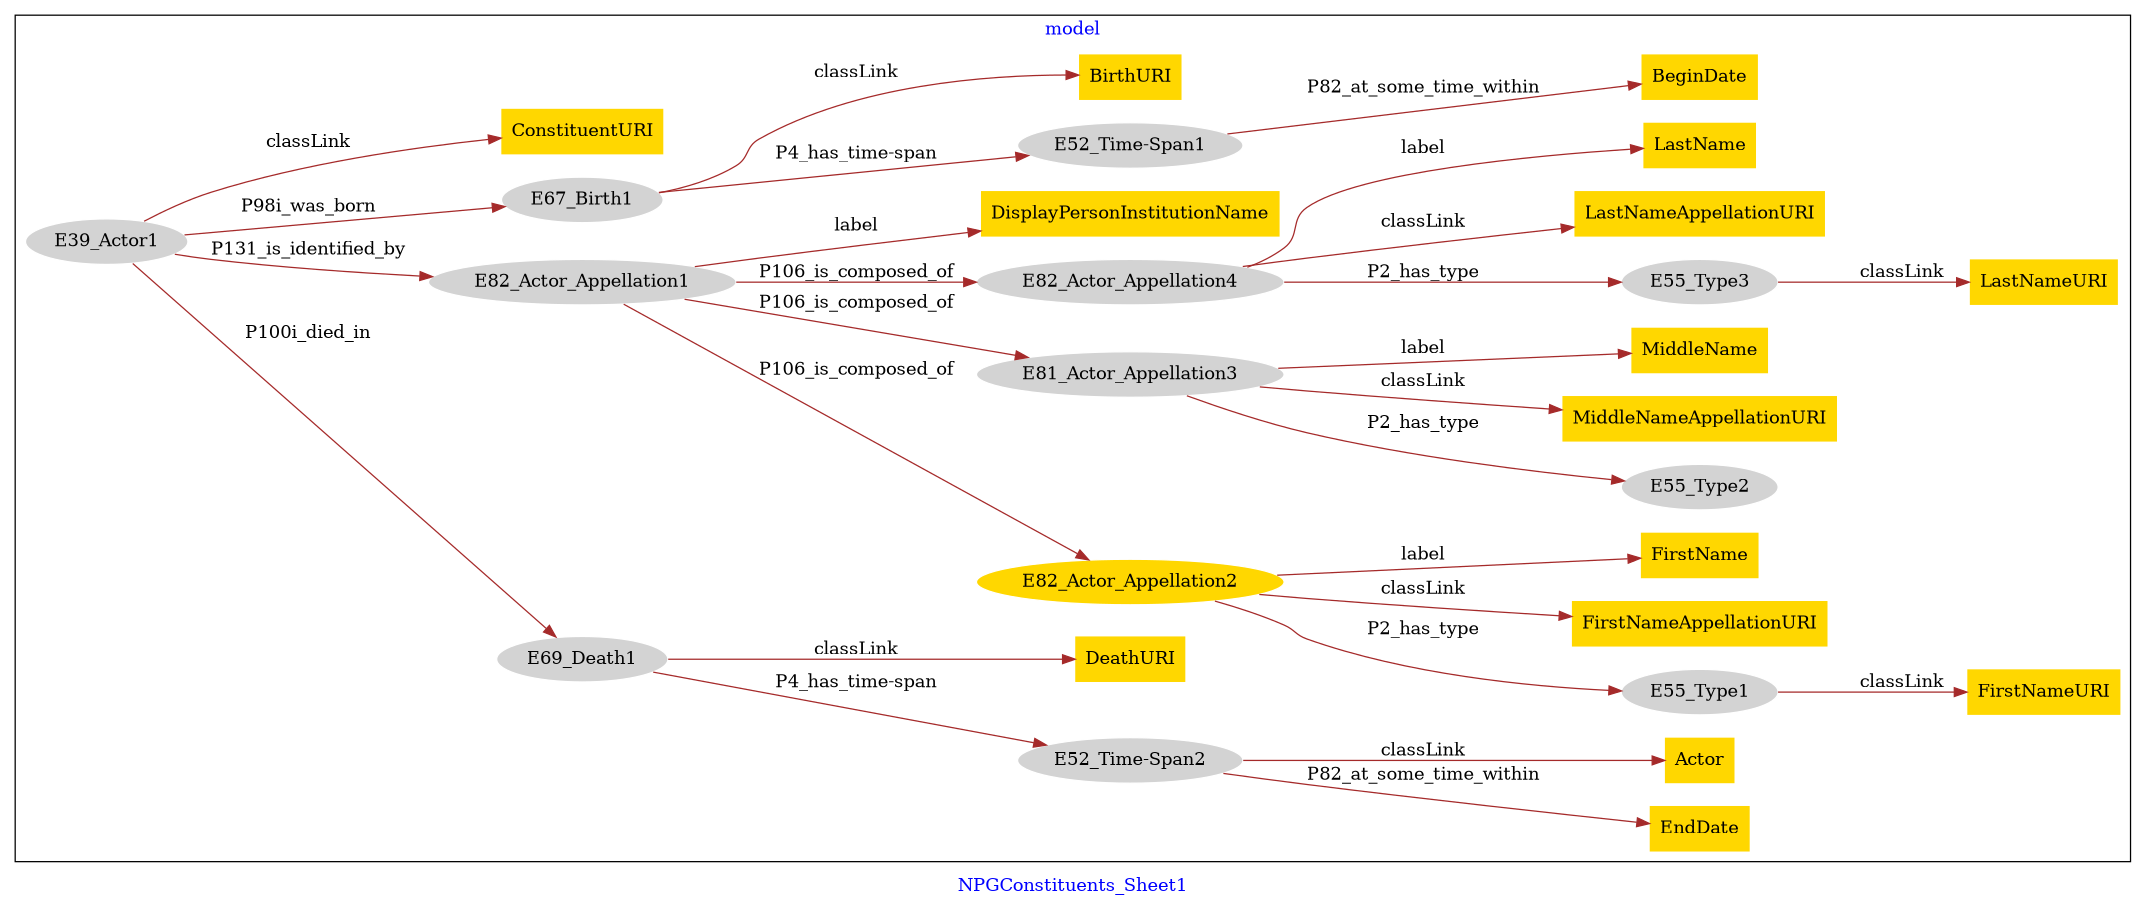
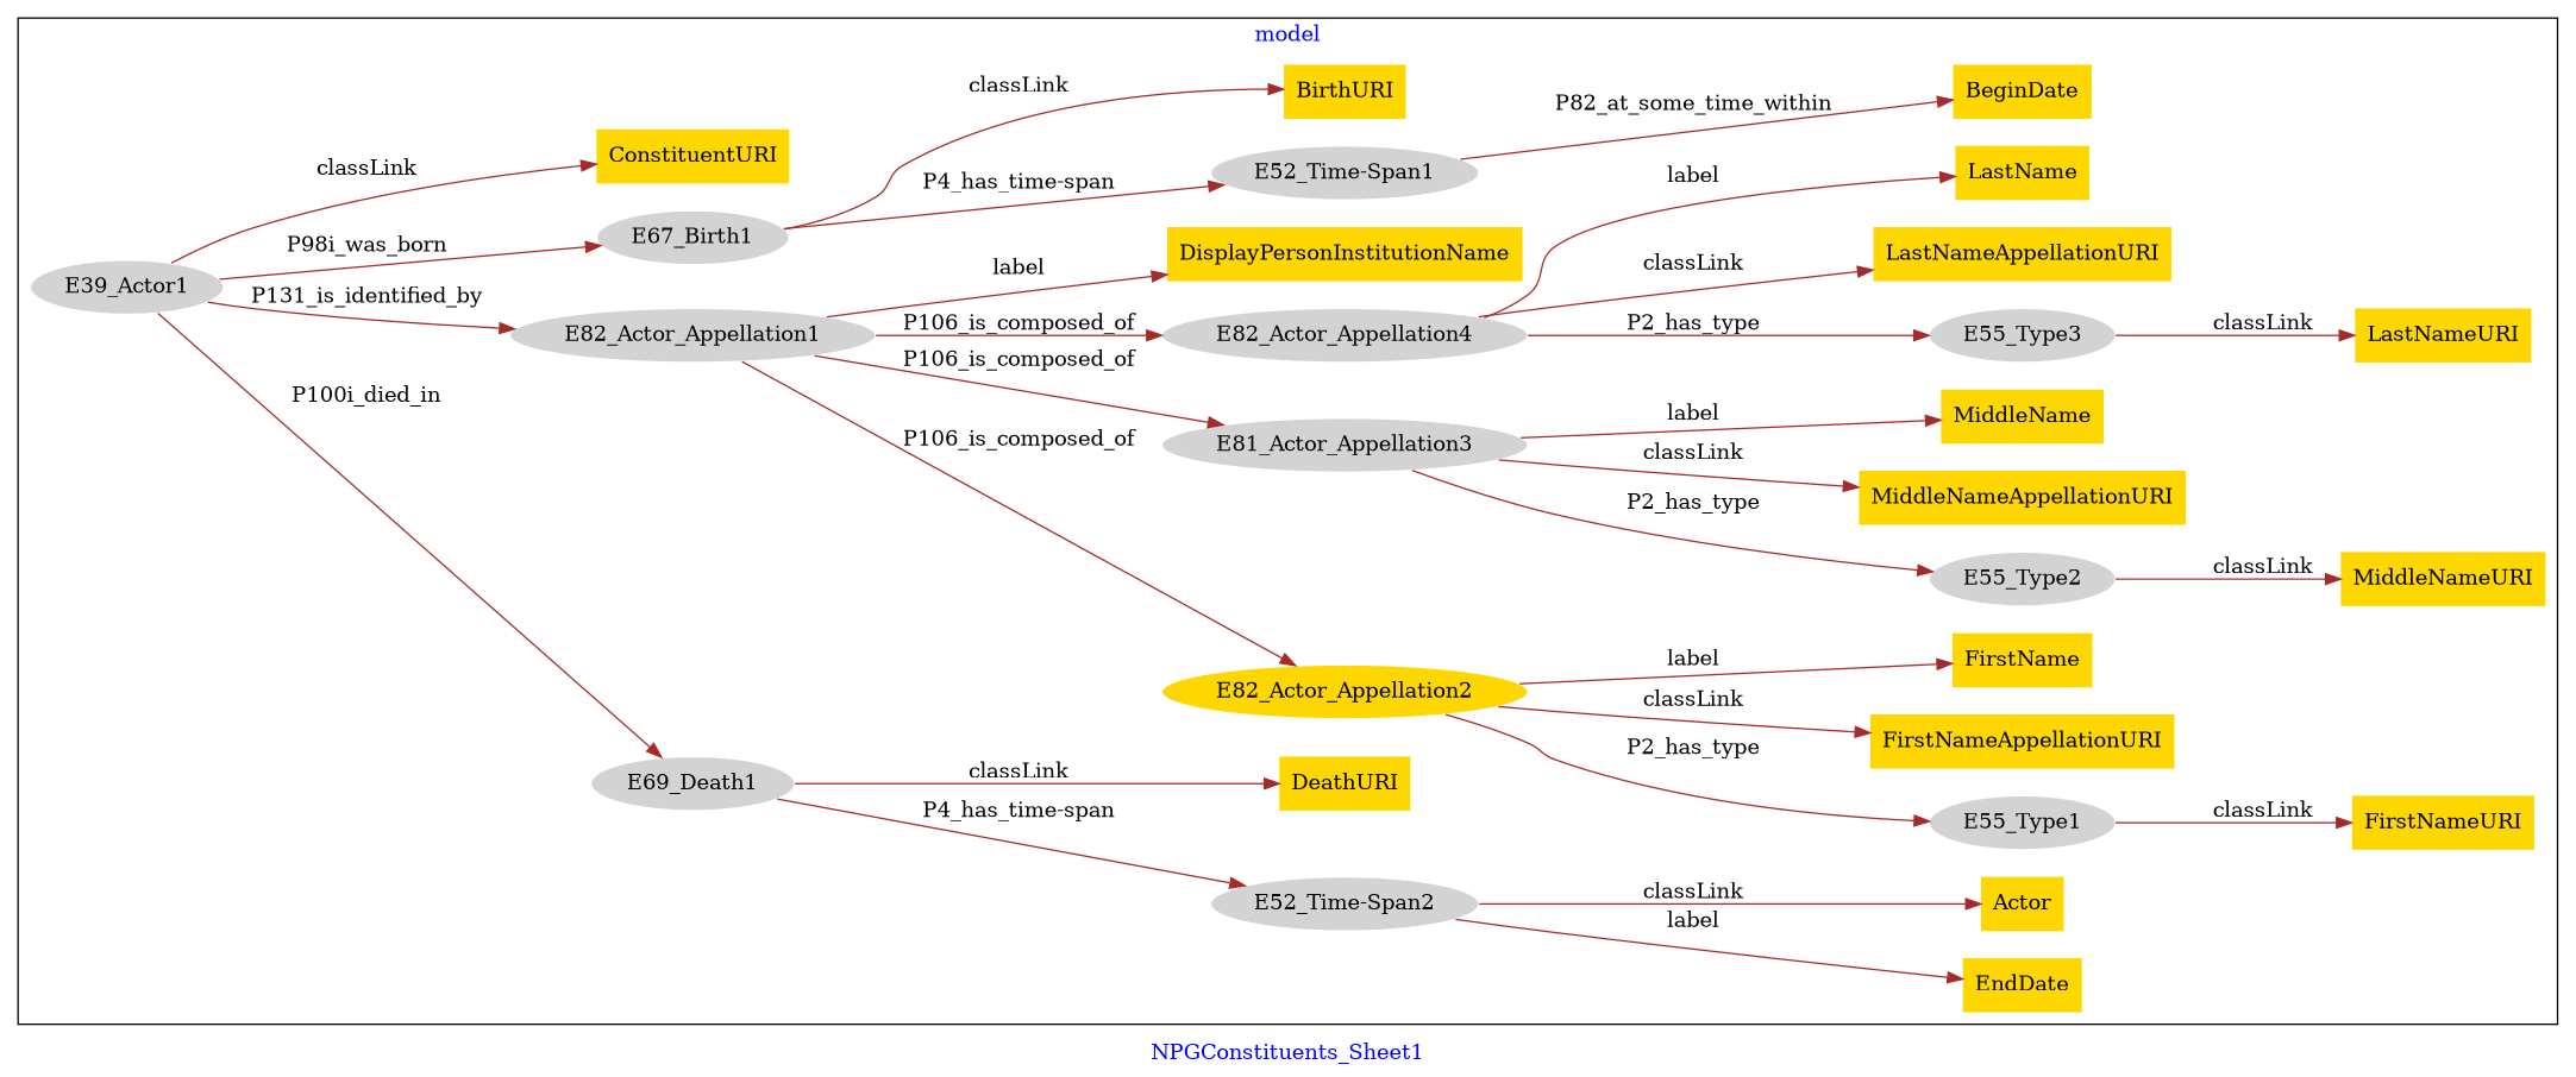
  digraph {
    fontcolor=blue
    label=NPGConstituents_Sheet1
    rankdir=LR
    remincross=true
    node [fillcolor=gold style=filled shape=plaintext]
    edge [color=brown fontcolor=black]
    n1 [color=white fillcolor=lightgray label=E39_Actor1 shape=""]
    n2 [color=white fillcolor=lightgray label=E69_Death1 shape=""]
    n3 [color=white fillcolor=lightgray label=E82_Actor_Appellation1 shape=""]
    n4 [color=white fillcolor=lightgray label=E67_Birth1 shape=""]
    n5 [label=ConstituentURI]
    n6 [color=white fillcolor=lightgray label="E52_Time-Span1" shape=""]
    n7 [label=BeginDate]
    n8 [color=white fillcolor=lightgray label="E52_Time-Span2" shape=""]
    n9 [label=EndDate]
    n10 [label=Actor]
    n11 [color=white fillcolor=lightgray label=E55_Type1 shape=""]
    n12 [label=FirstNameURI]
    n13 [color=white fillcolor=lightgray label=E55_Type2 shape=""]
+   n14 [label=MiddleNameURI]
    n15 [color=white fillcolor=lightgray label=E55_Type3 shape=""]
    n16 [label=LastNameURI]
    n17 [label=BirthURI]
    n18 [label=DeathURI]
    n19 [color=white label=E82_Actor_Appellation2 shape=""]
    n20 [color=white fillcolor=lightgray label=E81_Actor_Appellation3 shape=""]
    n21 [color=white fillcolor=lightgray label=E82_Actor_Appellation4 shape=""]
    n22 [label=DisplayPersonInstitutionName]
    n23 [label=FirstNameAppellationURI]
    n24 [label=FirstName]
    n25 [label=MiddleNameAppellationURI]
    n26 [label=MiddleName]
    n27 [label=LastNameAppellationURI]
    n28 [label=LastName]
    subgraph cluster_1 {
      label=model
      n1
      n2
      n3
      n4
      n5
      n6
      n7
      n8
      n9
      n10
      n11
      n12
      n13
+     n14
      n15
      n16
      n17
      n18
      n19
      n20
      n21
      n22
      n23
      n24
      n25
      n26
      n27
      n28
    }
    n1 -> n2 [label=P100i_died_in]
    n1 -> n3 [label=P131_is_identified_by]
    n1 -> n4 [label=P98i_was_born]
    n1 -> n5 [label=classLink]
    n2 -> n8 [label="P4_has_time-span"]
    n2 -> n18 [label=classLink]
    n3 -> n19 [label=P106_is_composed_of]
    n3 -> n20 [label=P106_is_composed_of]
    n3 -> n21 [label=P106_is_composed_of]
    n3 -> n22 [label=label]
    n4 -> n6 [label="P4_has_time-span"]
    n4 -> n17 [label=classLink]
    n6 -> n7 [label=P82_at_some_time_within]
-   n8 -> n9 [label=P82_at_some_time_within]
+   n8 -> n9 [label=label]
    n8 -> n10 [label=classLink]
    n11 -> n12 [label=classLink]
+   n13 -> n14 [label=classLink]
    n15 -> n16 [label=classLink]
    n19 -> n11 [label=P2_has_type]
    n19 -> n23 [label=classLink]
    n19 -> n24 [label=label]
    n20 -> n13 [label=P2_has_type]
    n20 -> n25 [label=classLink]
    n20 -> n26 [label=label]
    n21 -> n15 [label=P2_has_type]
    n21 -> n27 [label=classLink]
    n21 -> n28 [label=label]
  }
